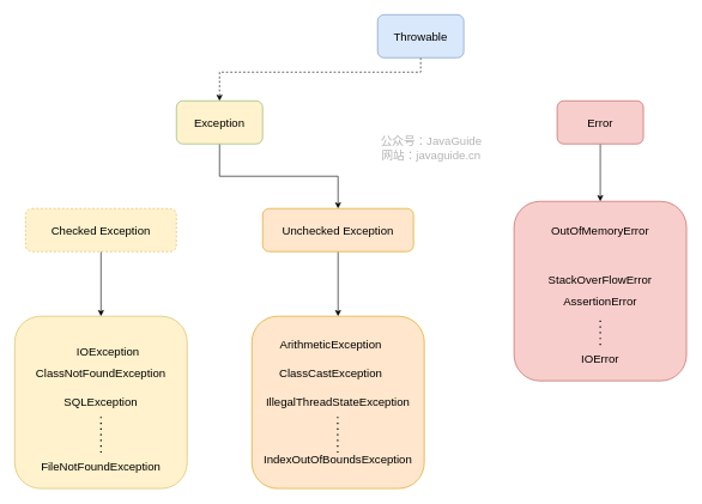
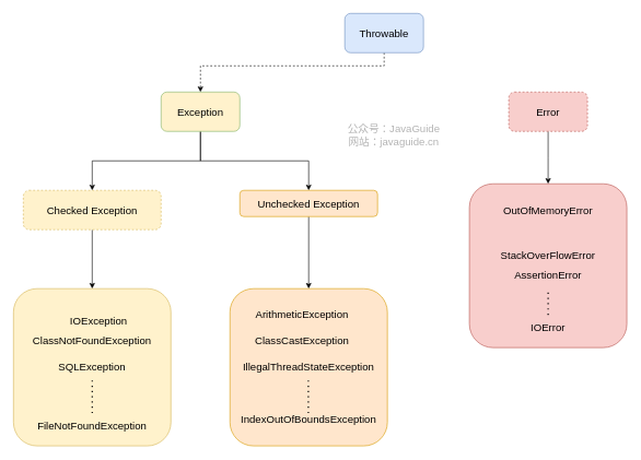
  <mxCell id="0" />
  <mxCell id="1" parent="0" />
  <mxCell id="2" style="edgeStyle=orthogonalEdgeStyle;rounded=0;orthogonalLoop=1;jettySize=auto;html=1;entryX=0.5;entryY=0;entryDx=0;entryDy=0;fontSize=16;shadow=0;sketch=0;dashed=1;" parent="1" source="3" target="6" edge="1"><mxGeometry relative="1" as="geometry"><Array as="points"><mxPoint x="585" y="100" /><mxPoint x="305" y="100" /></Array></mxGeometry></mxCell>
  <mxCell id="3" value="Throwable" style="rounded=1;whiteSpace=wrap;html=1;fontSize=16;fillColor=#dae8fc;strokeColor=#6c8ebf;shadow=0;sketch=0;" parent="1" vertex="1"><mxGeometry x="525" y="20" width="120" height="60" as="geometry" /></mxCell>
+ <mxCell id="4" style="edgeStyle=orthogonalEdgeStyle;rounded=0;orthogonalLoop=1;jettySize=auto;html=1;fontSize=16;shadow=0;sketch=0;" parent="1" source="6" target="16" edge="1"><mxGeometry relative="1" as="geometry" /></mxCell>
  <mxCell id="5" style="edgeStyle=orthogonalEdgeStyle;rounded=0;orthogonalLoop=1;jettySize=auto;html=1;exitX=0.5;exitY=1;exitDx=0;exitDy=0;fontSize=16;shadow=0;sketch=0;" parent="1" source="6" target="18" edge="1"><mxGeometry relative="1" as="geometry" /></mxCell>
  <mxCell id="6" value="Exception" style="rounded=1;whiteSpace=wrap;html=1;fontSize=16;fillColor=#fff2cc;strokeColor=#82b366;shadow=0;sketch=0;" parent="1" vertex="1"><mxGeometry x="245" y="140" width="120" height="60" as="geometry" /></mxCell>
  <mxCell id="7" style="edgeStyle=orthogonalEdgeStyle;rounded=0;orthogonalLoop=1;jettySize=auto;html=1;fontSize=16;shadow=0;sketch=0;" parent="1" source="8" edge="1"><mxGeometry relative="1" as="geometry"><mxPoint x="835" y="280" as="targetPoint" /></mxGeometry></mxCell>
- <mxCell id="8" value="Error" style="rounded=1;whiteSpace=wrap;html=1;fontSize=16;fillColor=#f8cecc;strokeColor=#b85450;shadow=0;sketch=0;" parent="1" vertex="1"><mxGeometry x="775" y="140" width="120" height="60" as="geometry" /></mxCell>
+ <mxCell id="8" value="Error" style="rounded=1;whiteSpace=wrap;html=1;fontSize=16;fillColor=#f8cecc;strokeColor=#b85450;shadow=0;sketch=0;dashed=1;" parent="1" vertex="1"><mxGeometry x="775" y="140" width="120" height="60" as="geometry" /></mxCell>
  <mxCell id="9" value="" style="rounded=1;whiteSpace=wrap;html=1;fontSize=16;fillColor=#f8cecc;strokeColor=#b85450;shadow=0;sketch=0;" parent="1" vertex="1"><mxGeometry x="715" y="280" width="240" height="250" as="geometry" /></mxCell>
  <mxCell id="10" value="OutOfMemoryError" style="text;html=1;strokeColor=none;fillColor=none;align=center;verticalAlign=middle;whiteSpace=wrap;rounded=0;fontSize=16;shadow=0;sketch=0;" parent="1" vertex="1"><mxGeometry x="740" y="310" width="190" height="20" as="geometry" /></mxCell>
  <mxCell id="11" value="StackOverFlowError" style="text;html=1;strokeColor=none;fillColor=none;align=center;verticalAlign=middle;whiteSpace=wrap;rounded=0;fontSize=16;shadow=0;sketch=0;" parent="1" vertex="1"><mxGeometry x="740" y="380" width="190" height="20" as="geometry" /></mxCell>
  <mxCell id="12" value="IOError" style="text;html=1;strokeColor=none;fillColor=none;align=center;verticalAlign=middle;whiteSpace=wrap;rounded=0;fontSize=16;shadow=0;sketch=0;" parent="1" vertex="1"><mxGeometry x="740" y="490" width="190" height="20" as="geometry" /></mxCell>
  <mxCell id="13" value="" style="endArrow=none;dashed=1;html=1;dashPattern=1 3;strokeWidth=2;fontSize=16;shadow=0;sketch=0;" parent="1" edge="1"><mxGeometry width="50" height="50" relative="1" as="geometry"><mxPoint x="835" y="480" as="sourcePoint" /><mxPoint x="835" y="440" as="targetPoint" /></mxGeometry></mxCell>
  <mxCell id="14" value="AssertionError" style="text;html=1;strokeColor=none;fillColor=none;align=center;verticalAlign=middle;whiteSpace=wrap;rounded=0;fontSize=16;shadow=0;sketch=0;" parent="1" vertex="1"><mxGeometry x="740" y="410" width="190" height="20" as="geometry" /></mxCell>
  <mxCell id="15" style="edgeStyle=orthogonalEdgeStyle;rounded=0;orthogonalLoop=1;jettySize=auto;html=1;entryX=0.5;entryY=0;entryDx=0;entryDy=0;fontSize=16;shadow=0;sketch=0;" parent="1" source="16" target="19" edge="1"><mxGeometry relative="1" as="geometry" /></mxCell>
  <mxCell id="16" value="Checked Exception" style="rounded=1;whiteSpace=wrap;html=1;fontSize=16;fillColor=#fff2cc;strokeColor=#d6b656;shadow=0;sketch=0;dashed=1;" parent="1" vertex="1"><mxGeometry x="35" y="290" width="210" height="60" as="geometry" /></mxCell>
  <mxCell id="17" style="edgeStyle=orthogonalEdgeStyle;rounded=0;orthogonalLoop=1;jettySize=auto;html=1;entryX=0.5;entryY=0;entryDx=0;entryDy=0;fontSize=16;shadow=0;sketch=0;" parent="1" source="18" target="20" edge="1"><mxGeometry relative="1" as="geometry" /></mxCell>
- <mxCell id="18" value="Unchecked Exception" style="rounded=1;whiteSpace=wrap;html=1;fontSize=16;fillColor=#ffe6cc;strokeColor=#d79b00;shadow=0;sketch=0;" parent="1" vertex="1"><mxGeometry x="365" y="290" width="210" height="60" as="geometry" /></mxCell>
+ <mxCell id="18" value="Unchecked Exception" style="rounded=1;whiteSpace=wrap;html=1;fontSize=16;fillColor=#ffe6cc;strokeColor=#d79b00;shadow=0;sketch=0;" parent="1" vertex="1"><mxGeometry x="365" y="290" width="210" height="40" as="geometry" /></mxCell>
  <mxCell id="19" value="" style="rounded=1;whiteSpace=wrap;html=1;fontSize=16;fillColor=#fff2cc;strokeColor=#d6b656;shadow=0;sketch=0;" parent="1" vertex="1"><mxGeometry x="20" y="440" width="240" height="240" as="geometry" /></mxCell>
  <mxCell id="20" value="" style="rounded=1;whiteSpace=wrap;html=1;fontSize=16;fillColor=#ffe6cc;strokeColor=#d79b00;shadow=0;sketch=0;" parent="1" vertex="1"><mxGeometry x="350" y="440" width="240" height="240" as="geometry" /></mxCell>
  <mxCell id="21" value="IOException" style="text;html=1;strokeColor=none;fillColor=none;align=center;verticalAlign=middle;whiteSpace=wrap;rounded=0;fontSize=16;shadow=0;sketch=0;" parent="1" vertex="1"><mxGeometry x="55" y="480" width="190" height="20" as="geometry" /></mxCell>
  <mxCell id="22" value="ClassNotFoundException" style="text;html=1;strokeColor=none;fillColor=none;align=center;verticalAlign=middle;whiteSpace=wrap;rounded=0;fontSize=16;shadow=0;sketch=0;" parent="1" vertex="1"><mxGeometry x="45" y="510" width="190" height="20" as="geometry" /></mxCell>
  <mxCell id="23" value="SQLException" style="text;html=1;strokeColor=none;fillColor=none;align=center;verticalAlign=middle;whiteSpace=wrap;rounded=0;fontSize=16;shadow=0;sketch=0;" parent="1" vertex="1"><mxGeometry x="45" y="550" width="190" height="20" as="geometry" /></mxCell>
  <mxCell id="24" value="FileNotFoundException" style="text;html=1;strokeColor=none;fillColor=none;align=center;verticalAlign=middle;whiteSpace=wrap;rounded=0;fontSize=16;shadow=0;sketch=0;" parent="1" vertex="1"><mxGeometry x="45" y="640" width="190" height="20" as="geometry" /></mxCell>
  <mxCell id="25" value="" style="endArrow=none;dashed=1;html=1;dashPattern=1 3;strokeWidth=2;fontSize=16;shadow=0;sketch=0;" parent="1" edge="1"><mxGeometry width="50" height="50" relative="1" as="geometry"><mxPoint x="140" y="630" as="sourcePoint" /><mxPoint x="140" y="580" as="targetPoint" /></mxGeometry></mxCell>
  <mxCell id="26" value="ArithmeticException" style="text;html=1;strokeColor=none;fillColor=none;align=center;verticalAlign=middle;whiteSpace=wrap;rounded=0;fontSize=16;shadow=0;sketch=0;" parent="1" vertex="1"><mxGeometry x="365" y="470" width="190" height="20" as="geometry" /></mxCell>
  <mxCell id="27" value="ClassCastException" style="text;html=1;strokeColor=none;fillColor=none;align=center;verticalAlign=middle;whiteSpace=wrap;rounded=0;fontSize=16;shadow=0;sketch=0;" parent="1" vertex="1"><mxGeometry x="365" y="510" width="190" height="20" as="geometry" /></mxCell>
  <mxCell id="28" value="IllegalThreadStateException" style="text;html=1;strokeColor=none;fillColor=none;align=center;verticalAlign=middle;whiteSpace=wrap;rounded=0;fontSize=16;shadow=0;sketch=0;" parent="1" vertex="1"><mxGeometry x="375" y="550" width="190" height="20" as="geometry" /></mxCell>
  <mxCell id="29" value="IndexOutOfBoundsException" style="text;html=1;strokeColor=none;fillColor=none;align=center;verticalAlign=middle;whiteSpace=wrap;rounded=0;fontSize=16;shadow=0;sketch=0;" parent="1" vertex="1"><mxGeometry x="375" y="630" width="190" height="20" as="geometry" /></mxCell>
  <mxCell id="30" value="" style="endArrow=none;dashed=1;html=1;dashPattern=1 3;strokeWidth=2;fontSize=16;shadow=0;sketch=0;" parent="1" edge="1"><mxGeometry width="50" height="50" relative="1" as="geometry"><mxPoint x="469.5" y="630" as="sourcePoint" /><mxPoint x="469.5" y="580" as="targetPoint" /></mxGeometry></mxCell>
  <mxCell id="31" value="公众号：JavaGuide&lt;br style=&quot;font-size: 16px;&quot;&gt;网站：javaguide.cn" style="text;html=1;strokeColor=none;fillColor=none;align=center;verticalAlign=middle;whiteSpace=wrap;rounded=0;labelBackgroundColor=none;fontSize=16;fontColor=#B3B3B3;rotation=0;sketch=0;shadow=0;" parent="1" vertex="1"><mxGeometry x="515" y="200" width="170" height="10" as="geometry" /></mxCell>
